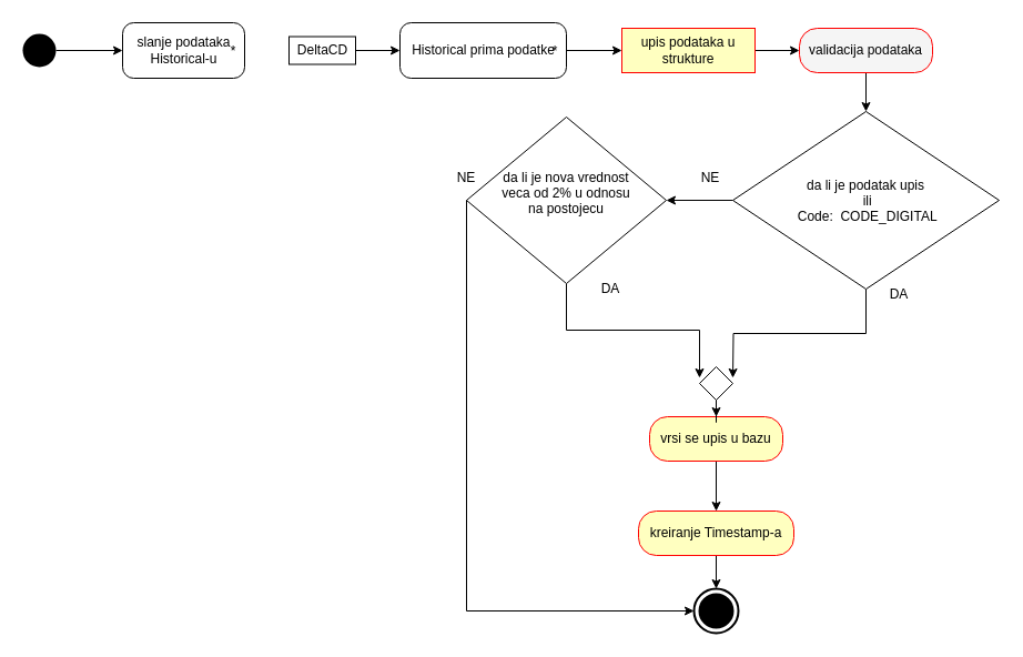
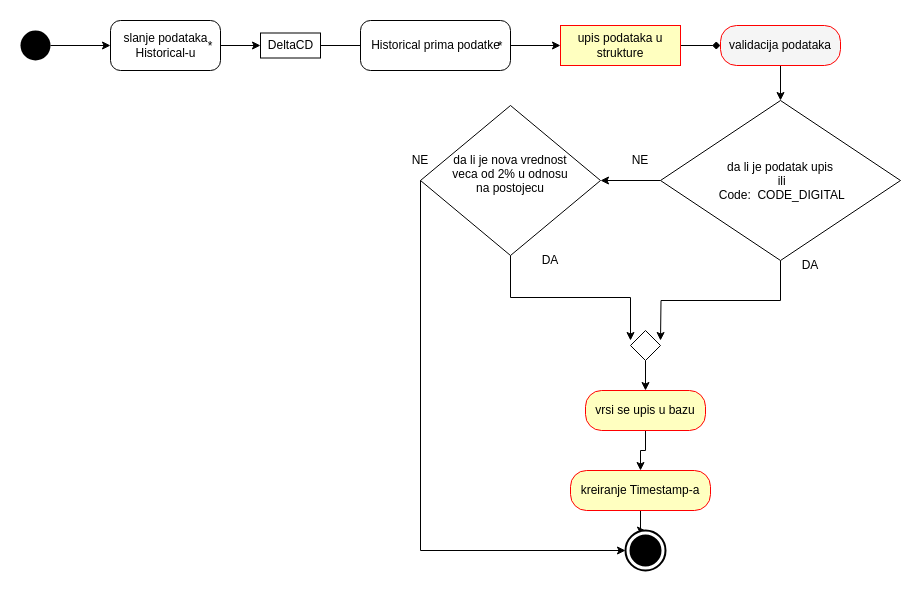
  <mxCell id="0" />
  <mxCell id="1" parent="0" />
+ <mxCell id="2" value="" style="edgeStyle=orthogonalEdgeStyle;rounded=0;orthogonalLoop=1;jettySize=auto;html=1;" edge="1" parent="1" source="3" target="9"><mxGeometry relative="1" as="geometry" /></mxCell>
  <mxCell id="3" value="slanje podataka&lt;br&gt;Historical-u" style="html=1;dashed=0;rounded=1;absoluteArcSize=1;arcSize=20;verticalAlign=middle;align=center;" vertex="1" parent="1"><mxGeometry x="110" y="20" width="110" height="50" as="geometry" /></mxCell>
  <mxCell id="4" value="*" style="text;resizeWidth=0;resizeHeight=0;points=[];part=1;verticalAlign=middle;align=center;" vertex="1" parent="3"><mxGeometry x="1" y="0.5" width="20" height="20" relative="1" as="geometry"><mxPoint x="-20" y="-10" as="offset" /></mxGeometry></mxCell>
  <mxCell id="5" value="" style="edgeStyle=orthogonalEdgeStyle;rounded=0;orthogonalLoop=1;jettySize=auto;html=1;" edge="1" parent="1" source="6" target="11"><mxGeometry relative="1" as="geometry" /></mxCell>
  <mxCell id="6" value="Historical prima podatke" style="html=1;dashed=0;rounded=1;absoluteArcSize=1;arcSize=20;verticalAlign=middle;align=center;" vertex="1" parent="1"><mxGeometry x="360" y="20" width="150" height="50" as="geometry" /></mxCell>
  <mxCell id="7" value="*" style="text;resizeWidth=0;resizeHeight=0;points=[];part=1;verticalAlign=middle;align=center;" vertex="1" parent="6"><mxGeometry x="1" y="0.5" width="20" height="20" relative="1" as="geometry"><mxPoint x="-20" y="-10" as="offset" /></mxGeometry></mxCell>
- <mxCell id="8" value="" style="edgeStyle=orthogonalEdgeStyle;rounded=0;orthogonalLoop=1;jettySize=auto;html=1;" edge="1" parent="1" source="9" target="6"><mxGeometry relative="1" as="geometry" /></mxCell>
+ <mxCell id="8" value="" style="edgeStyle=orthogonalEdgeStyle;rounded=0;orthogonalLoop=1;jettySize=auto;html=1;endArrow=none;" edge="1" parent="1" source="9" target="6"><mxGeometry relative="1" as="geometry" /></mxCell>
  <mxCell id="9" value="DeltaCD" style="html=1;" vertex="1" parent="1"><mxGeometry x="260" y="32.5" width="60" height="25" as="geometry" /></mxCell>
- <mxCell id="10" value="" style="edgeStyle=orthogonalEdgeStyle;rounded=0;orthogonalLoop=1;jettySize=auto;html=1;" edge="1" parent="1" source="11" target="13"><mxGeometry relative="1" as="geometry" /></mxCell>
+ <mxCell id="10" value="" style="edgeStyle=orthogonalEdgeStyle;rounded=0;orthogonalLoop=1;jettySize=auto;html=1;endArrow=diamond;" edge="1" parent="1" source="11" target="13"><mxGeometry relative="1" as="geometry" /></mxCell>
  <mxCell id="11" value="upis podataka u strukture" style="whiteSpace=wrap;html=1;arcSize=40;fontColor=#000000;fillColor=#ffffc0;strokeColor=#ff0000;rounded=0;" vertex="1" parent="1"><mxGeometry x="560" y="25" width="120" height="40" as="geometry" /></mxCell>
  <mxCell id="12" value="" style="edgeStyle=orthogonalEdgeStyle;rounded=0;orthogonalLoop=1;jettySize=auto;html=1;" edge="1" parent="1" source="13" target="18"><mxGeometry relative="1" as="geometry" /></mxCell>
  <mxCell id="13" value="validacija podataka" style="rounded=1;whiteSpace=wrap;html=1;arcSize=40;fontColor=#000000;fillColor=#f5f5f5;strokeColor=#ff0000;" vertex="1" parent="1"><mxGeometry x="720" y="25" width="120" height="40" as="geometry" /></mxCell>
  <mxCell id="14" style="edgeStyle=orthogonalEdgeStyle;rounded=0;orthogonalLoop=1;jettySize=auto;html=1;" edge="1" parent="1" source="15"><mxGeometry relative="1" as="geometry"><mxPoint x="630" y="340" as="targetPoint" /><Array as="points"><mxPoint x="510" y="297" /><mxPoint x="630" y="297" /><mxPoint x="630" y="340" /></Array></mxGeometry></mxCell>
  <mxCell id="15" value="da li je nova vrednost &#10;veca od 2% u odnosu&#10;na postojecu&#10;" style="rhombus;" vertex="1" parent="1"><mxGeometry x="420" y="105" width="180" height="150" as="geometry" /></mxCell>
  <mxCell id="16" value="" style="edgeStyle=orthogonalEdgeStyle;rounded=0;orthogonalLoop=1;jettySize=auto;html=1;" edge="1" parent="1" source="18"><mxGeometry relative="1" as="geometry"><mxPoint x="660" y="340" as="targetPoint" /></mxGeometry></mxCell>
  <mxCell id="17" value="" style="edgeStyle=orthogonalEdgeStyle;rounded=0;orthogonalLoop=1;jettySize=auto;html=1;" edge="1" parent="1" source="18" target="15"><mxGeometry relative="1" as="geometry" /></mxCell>
  <mxCell id="18" value="da li je podatak upis&#10; ili&#10; Code:  CODE_DIGITAL" style="rhombus;" vertex="1" parent="1"><mxGeometry x="660" y="100" width="240" height="160" as="geometry" /></mxCell>
  <mxCell id="19" value="" style="edgeStyle=orthogonalEdgeStyle;rounded=0;orthogonalLoop=1;jettySize=auto;html=1;" edge="1" parent="1" source="20" target="24"><mxGeometry relative="1" as="geometry" /></mxCell>
- <mxCell id="20" value="vrsi se upis u bazu" style="rounded=1;whiteSpace=wrap;html=1;arcSize=40;fontColor=#000000;fillColor=#ffffc0;strokeColor=#ff0000;" vertex="1" parent="1"><mxGeometry x="585" y="375" width="120" height="40" as="geometry" /></mxCell>
+ <mxCell id="20" value="vrsi se upis u bazu" style="rounded=1;whiteSpace=wrap;html=1;arcSize=40;fontColor=#000000;fillColor=#ffffc0;strokeColor=#ff0000;" vertex="1" parent="1"><mxGeometry x="585" y="390" width="120" height="40" as="geometry" /></mxCell>
  <mxCell id="21" value="DA" style="text;html=1;strokeColor=none;fillColor=none;align=center;verticalAlign=middle;whiteSpace=wrap;rounded=0;" vertex="1" parent="1"><mxGeometry x="790" y="255" width="40" height="20" as="geometry" /></mxCell>
  <mxCell id="22" value="NE" style="text;html=1;strokeColor=none;fillColor=none;align=center;verticalAlign=middle;whiteSpace=wrap;rounded=0;" vertex="1" parent="1"><mxGeometry x="620" y="150" width="40" height="20" as="geometry" /></mxCell>
  <mxCell id="23" value="" style="edgeStyle=orthogonalEdgeStyle;rounded=0;orthogonalLoop=1;jettySize=auto;html=1;" edge="1" parent="1" source="24" target="28"><mxGeometry relative="1" as="geometry" /></mxCell>
- <mxCell id="24" value="kreiranje Timestamp-a" style="rounded=1;whiteSpace=wrap;html=1;arcSize=40;fontColor=#000000;fillColor=#ffffc0;strokeColor=#ff0000;" vertex="1" parent="1"><mxGeometry x="575" y="460" width="140" height="40" as="geometry" /></mxCell>
+ <mxCell id="24" value="kreiranje Timestamp-a" style="rounded=1;whiteSpace=wrap;html=1;arcSize=40;fontColor=#000000;fillColor=#ffffc0;strokeColor=#ff0000;" vertex="1" parent="1"><mxGeometry x="570" y="470" width="140" height="40" as="geometry" /></mxCell>
  <mxCell id="25" value="DA" style="text;html=1;strokeColor=none;fillColor=none;align=center;verticalAlign=middle;whiteSpace=wrap;rounded=0;" vertex="1" parent="1"><mxGeometry x="530" y="250" width="40" height="20" as="geometry" /></mxCell>
  <mxCell id="26" style="edgeStyle=orthogonalEdgeStyle;rounded=0;orthogonalLoop=1;jettySize=auto;html=1;exitX=0;exitY=0.5;exitDx=0;exitDy=0;" edge="1" parent="1" source="15"><mxGeometry relative="1" as="geometry"><mxPoint x="625" y="550" as="targetPoint" /><mxPoint x="335" y="200" as="sourcePoint" /><Array as="points"><mxPoint x="420" y="550" /></Array></mxGeometry></mxCell>
  <mxCell id="27" value="NE" style="text;html=1;strokeColor=none;fillColor=none;align=center;verticalAlign=middle;whiteSpace=wrap;rounded=0;" vertex="1" parent="1"><mxGeometry x="400" y="150" width="40" height="20" as="geometry" /></mxCell>
  <mxCell id="28" value="" style="html=1;shape=mxgraph.sysml.actFinal;strokeWidth=2;verticalLabelPosition=bottom;verticalAlignment=top;" vertex="1" parent="1"><mxGeometry x="625" y="530" width="40" height="40" as="geometry" /></mxCell>
  <mxCell id="29" value="" style="edgeStyle=orthogonalEdgeStyle;rounded=0;orthogonalLoop=1;jettySize=auto;html=1;" edge="1" parent="1" source="30" target="20"><mxGeometry relative="1" as="geometry" /></mxCell>
  <mxCell id="30" value="" style="rhombus;" vertex="1" parent="1"><mxGeometry x="630" y="330" width="30" height="30" as="geometry" /></mxCell>
  <mxCell id="31" value="" style="edgeStyle=orthogonalEdgeStyle;rounded=0;orthogonalLoop=1;jettySize=auto;html=1;" edge="1" parent="1" source="32" target="3"><mxGeometry relative="1" as="geometry" /></mxCell>
  <mxCell id="32" value="" style="ellipse;fillColor=#000000;strokeColor=none;" vertex="1" parent="1"><mxGeometry x="20" y="30" width="30" height="30" as="geometry" /></mxCell>
